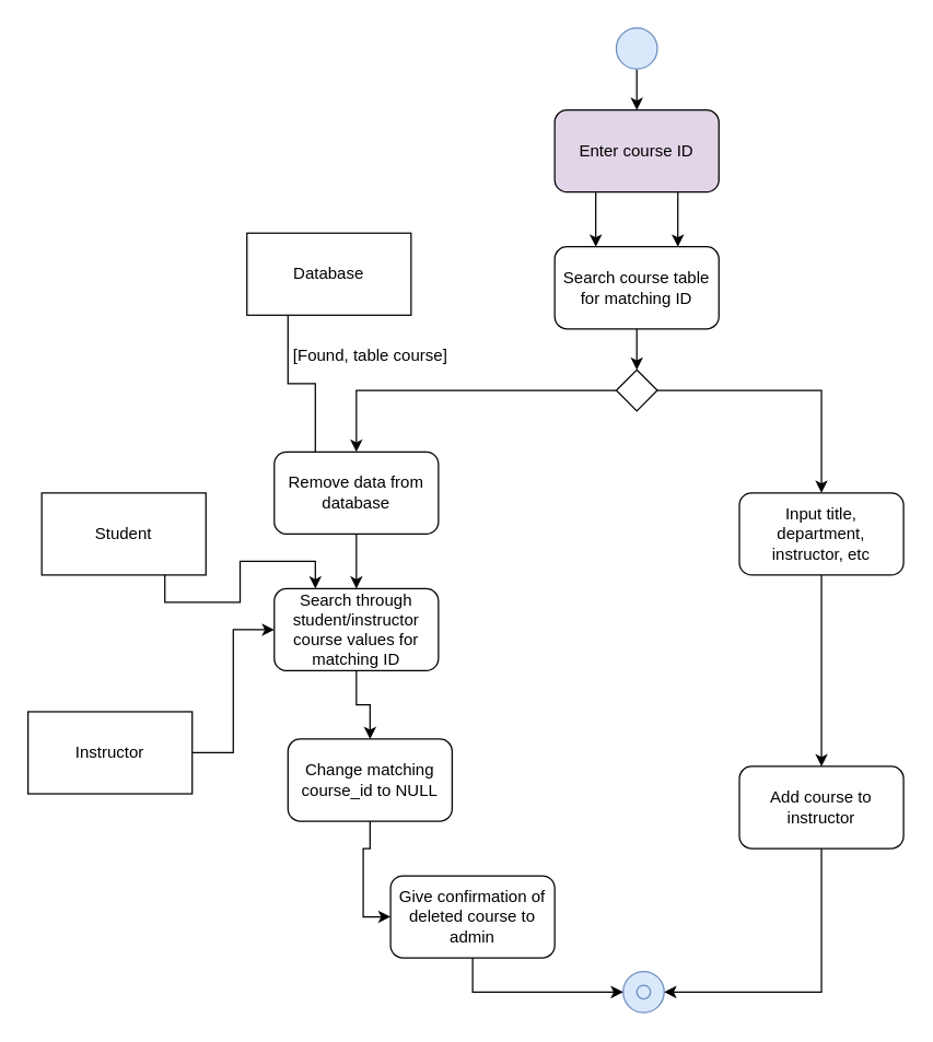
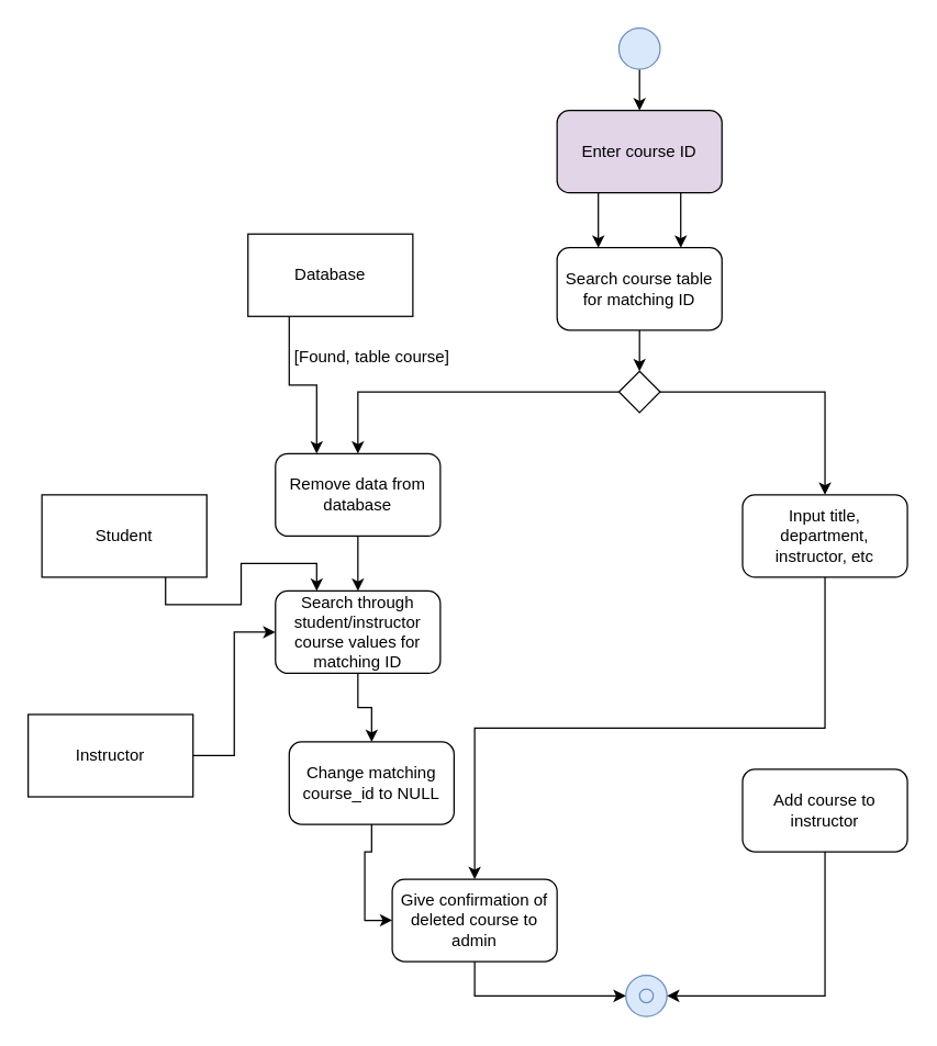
  <mxCell id="0" />
  <mxCell id="1" parent="0" />
  <mxCell id="2" style="edgeStyle=orthogonalEdgeStyle;rounded=0;orthogonalLoop=1;jettySize=auto;html=1;exitX=0.5;exitY=1;exitDx=0;exitDy=0;" parent="1" source="3" target="6" edge="1"><mxGeometry relative="1" as="geometry"><mxPoint x="465" as="targetPoint" y="-70" /></mxGeometry></mxCell>
  <mxCell id="3" value="" style="ellipse;whiteSpace=wrap;html=1;aspect=fixed;fillColor=#dae8fc;strokeColor=#6c8ebf;" parent="1" vertex="1"><mxGeometry x="450" y="20" width="30" height="30" as="geometry" /></mxCell>
  <mxCell id="4" style="edgeStyle=orthogonalEdgeStyle;rounded=0;orthogonalLoop=1;jettySize=auto;html=1;exitX=0.25;exitY=1;exitDx=0;exitDy=0;entryX=0.25;entryY=0;entryDx=0;entryDy=0;" parent="1" source="6" target="12" edge="1"><mxGeometry relative="1" as="geometry" /></mxCell>
  <mxCell id="5" style="edgeStyle=orthogonalEdgeStyle;rounded=0;orthogonalLoop=1;jettySize=auto;html=1;exitX=0.75;exitY=1;exitDx=0;exitDy=0;entryX=0.75;entryY=0;entryDx=0;entryDy=0;" parent="1" source="6" target="12" edge="1"><mxGeometry relative="1" as="geometry" /></mxCell>
  <mxCell id="6" value="Enter course ID" style="rounded=1;whiteSpace=wrap;html=1;fillColor=#e1d5e7;" parent="1" vertex="1"><mxGeometry x="405" y="80" width="120" height="60" as="geometry" /></mxCell>
  <mxCell id="7" value="" style="group" parent="1" vertex="1" connectable="0"><mxGeometry x="455" y="710" width="30" height="30" as="geometry" /></mxCell>
  <mxCell id="8" value="" style="group" parent="7" vertex="1" connectable="0"><mxGeometry width="30" height="30" as="geometry" /></mxCell>
  <mxCell id="9" value="" style="ellipse;whiteSpace=wrap;html=1;aspect=fixed;fillColor=#dae8fc;strokeColor=#6c8ebf;gradientColor=none;" parent="8" vertex="1"><mxGeometry width="30" height="30" as="geometry" /></mxCell>
  <mxCell id="10" value="" style="ellipse;whiteSpace=wrap;html=1;aspect=fixed;fillColor=#dae8fc;strokeColor=#6c8ebf;gradientColor=none;" parent="8" vertex="1"><mxGeometry x="10" y="10" width="10" height="10" as="geometry" /></mxCell>
  <mxCell id="11" style="edgeStyle=orthogonalEdgeStyle;rounded=0;orthogonalLoop=1;jettySize=auto;html=1;exitX=0.5;exitY=1;exitDx=0;exitDy=0;entryX=0.5;entryY=0;entryDx=0;entryDy=0;" parent="1" source="12" target="29" edge="1"><mxGeometry relative="1" as="geometry" /></mxCell>
  <mxCell id="12" value="Search course table for matching ID" style="rounded=1;whiteSpace=wrap;html=1;" parent="1" vertex="1"><mxGeometry x="405" y="180" width="120" height="60" as="geometry" /></mxCell>
  <mxCell id="13" value="Remove data from database" style="rounded=1;whiteSpace=wrap;html=1;" parent="1" vertex="1"><mxGeometry x="200" y="330" width="120" height="60" as="geometry" /></mxCell>
  <mxCell id="14" value="[Found, table course]" style="text;html=1;align=center;verticalAlign=middle;resizable=0;points=[];autosize=1;" parent="1" vertex="1"><mxGeometry x="200" y="250" width="140" height="20" as="geometry" /></mxCell>
- <mxCell id="15" style="edgeStyle=orthogonalEdgeStyle;rounded=0;orthogonalLoop=1;jettySize=auto;html=1;exitX=0.25;exitY=1;exitDx=0;exitDy=0;entryX=0.25;entryY=0;entryDx=0;entryDy=0;endArrow=none;" parent="1" source="16" target="13" edge="1"><mxGeometry relative="1" as="geometry" /></mxCell>
+ <mxCell id="15" style="edgeStyle=orthogonalEdgeStyle;rounded=0;orthogonalLoop=1;jettySize=auto;html=1;exitX=0.25;exitY=1;exitDx=0;exitDy=0;entryX=0.25;entryY=0;entryDx=0;entryDy=0;" parent="1" source="16" target="13" edge="1"><mxGeometry relative="1" as="geometry" /></mxCell>
  <mxCell id="16" value="Database" style="rounded=0;whiteSpace=wrap;html=1;" parent="1" vertex="1"><mxGeometry x="180" y="170" width="120" height="60" as="geometry" /></mxCell>
  <mxCell id="17" style="edgeStyle=orthogonalEdgeStyle;rounded=0;orthogonalLoop=1;jettySize=auto;html=1;exitX=0.5;exitY=1;exitDx=0;exitDy=0;entryX=0.5;entryY=0;entryDx=0;entryDy=0;" parent="1" source="18" target="20" edge="1"><mxGeometry relative="1" as="geometry" /></mxCell>
  <mxCell id="18" value="Search through student/instructor course values for matching ID" style="rounded=1;whiteSpace=wrap;html=1;" parent="1" vertex="1"><mxGeometry x="200" y="430" width="120" height="60" as="geometry" /></mxCell>
  <mxCell id="19" style="edgeStyle=orthogonalEdgeStyle;rounded=0;orthogonalLoop=1;jettySize=auto;html=1;exitX=0.5;exitY=1;exitDx=0;exitDy=0;entryX=0;entryY=0.5;entryDx=0;entryDy=0;" edge="1" parent="1" source="20" target="26"><mxGeometry relative="1" as="geometry" /></mxCell>
  <mxCell id="20" value="Change matching course_id to NULL" style="rounded=1;whiteSpace=wrap;html=1;" parent="1" vertex="1"><mxGeometry x="210" y="540" width="120" height="60" as="geometry" /></mxCell>
  <mxCell id="21" style="edgeStyle=orthogonalEdgeStyle;rounded=0;orthogonalLoop=1;jettySize=auto;html=1;exitX=0.75;exitY=1;exitDx=0;exitDy=0;entryX=0.25;entryY=0;entryDx=0;entryDy=0;" parent="1" source="22" target="18" edge="1"><mxGeometry relative="1" as="geometry" /></mxCell>
  <mxCell id="22" value="Student" style="rounded=0;whiteSpace=wrap;html=1;" parent="1" vertex="1"><mxGeometry x="30" y="360" width="120" height="60" as="geometry" /></mxCell>
  <mxCell id="23" style="edgeStyle=orthogonalEdgeStyle;rounded=0;orthogonalLoop=1;jettySize=auto;html=1;exitX=1;exitY=0.5;exitDx=0;exitDy=0;entryX=0;entryY=0.5;entryDx=0;entryDy=0;" parent="1" source="24" target="18" edge="1"><mxGeometry relative="1" as="geometry" /></mxCell>
  <mxCell id="24" value="Instructor" style="rounded=0;whiteSpace=wrap;html=1;" parent="1" vertex="1"><mxGeometry x="20" y="520" width="120" height="60" as="geometry" /></mxCell>
  <mxCell id="25" style="edgeStyle=orthogonalEdgeStyle;rounded=0;orthogonalLoop=1;jettySize=auto;html=1;exitX=0.5;exitY=1;exitDx=0;exitDy=0;entryX=0;entryY=0.5;entryDx=0;entryDy=0;" parent="1" source="26" target="9" edge="1"><mxGeometry relative="1" as="geometry" /></mxCell>
  <mxCell id="26" value="Give confirmation of deleted course to admin" style="rounded=1;whiteSpace=wrap;html=1;" parent="1" vertex="1"><mxGeometry x="285" y="640" width="120" height="60" as="geometry" /></mxCell>
  <mxCell id="27" style="edgeStyle=orthogonalEdgeStyle;rounded=0;orthogonalLoop=1;jettySize=auto;html=1;exitX=0;exitY=0.5;exitDx=0;exitDy=0;entryX=0.5;entryY=0;entryDx=0;entryDy=0;" parent="1" source="29" target="13" edge="1"><mxGeometry relative="1" as="geometry" /></mxCell>
  <mxCell id="28" style="edgeStyle=orthogonalEdgeStyle;rounded=0;orthogonalLoop=1;jettySize=auto;html=1;exitX=1;exitY=0.5;exitDx=0;exitDy=0;entryX=0.5;entryY=0;entryDx=0;entryDy=0;" parent="1" source="29" target="31" edge="1"><mxGeometry relative="1" as="geometry"><mxPoint x="720" y="360" as="targetPoint" /></mxGeometry></mxCell>
  <mxCell id="29" value="" style="rhombus;whiteSpace=wrap;html=1;rounded=0;" parent="1" vertex="1"><mxGeometry x="450" y="270" width="30" height="30" as="geometry" /></mxCell>
- <mxCell id="30" style="edgeStyle=orthogonalEdgeStyle;rounded=0;orthogonalLoop=1;jettySize=auto;html=1;exitX=0.5;exitY=1;exitDx=0;exitDy=0;entryX=0.5;entryY=0;entryDx=0;entryDy=0;" parent="1" source="31" target="33" edge="1"><mxGeometry relative="1" as="geometry" /></mxCell>
+ <mxCell id="30" style="edgeStyle=orthogonalEdgeStyle;rounded=0;orthogonalLoop=1;jettySize=auto;html=1;exitX=0.5;exitY=1;exitDx=0;exitDy=0;" parent="1" source="31" target="26" edge="1"><mxGeometry relative="1" as="geometry" /></mxCell>
  <mxCell id="31" value="Input title, department, instructor, etc" style="rounded=1;whiteSpace=wrap;html=1;" parent="1" vertex="1"><mxGeometry x="540" y="360" width="120" height="60" as="geometry" /></mxCell>
  <mxCell id="32" style="edgeStyle=orthogonalEdgeStyle;rounded=0;orthogonalLoop=1;jettySize=auto;html=1;exitX=0.5;exitY=1;exitDx=0;exitDy=0;entryX=1;entryY=0.5;entryDx=0;entryDy=0;" edge="1" parent="1" source="33" target="9"><mxGeometry relative="1" as="geometry" /></mxCell>
  <mxCell id="33" value="Add course to instructor" style="rounded=1;whiteSpace=wrap;html=1;" parent="1" vertex="1"><mxGeometry x="540" y="560" width="120" height="60" as="geometry" /></mxCell>
  <mxCell id="34" style="edgeStyle=orthogonalEdgeStyle;rounded=0;orthogonalLoop=1;jettySize=auto;html=1;exitX=0.5;exitY=1;exitDx=0;exitDy=0;" parent="1" source="13" target="18" edge="1"><mxGeometry relative="1" as="geometry"><mxPoint x="115" y="495" as="sourcePoint" /></mxGeometry></mxCell>
